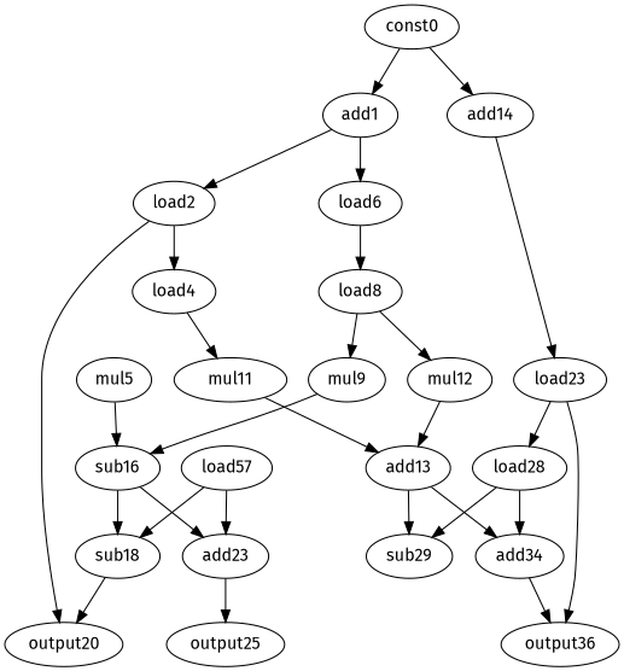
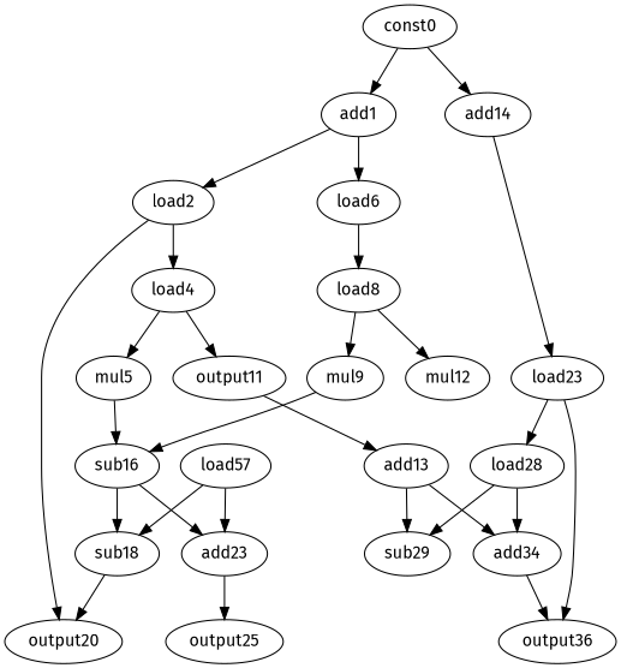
  digraph {
    fontname="Fira Sans"
    node [fontname="Fira Sans" opcode=load]
    edge [fontname="Fira Sans" operand=0]
    const0 [const_value=" 0" opcode=const]
    add1 [opcode=add]
    add14 [opcode=add]
    load2
    load6
    n6 [label=load23]
    load4
    output20 [opcode=output]
    load8
    mul5 [opcode=mul]
-   mul11 [opcode=mul]
+   mul11 [opcode=mul label=output11]
    n12 [label=sub16 opcode=sub]
    add13 [opcode=add]
    sub18 [opcode=sub]
    add23 [opcode=add]
    mul9 [opcode=mul]
    mul12 [opcode=mul]
    output25 [opcode=output]
    sub29 [opcode=sub]
    add34 [opcode=add]
    output36 [opcode=output]
    load28
    n23 [label=load57]
    const0 -> add1
    const0 -> add14
    add1 -> load2
    add1 -> load6
    add14 -> n6
    load2 -> load4
    load2 -> output20
    load6 -> load8
    n6 -> output36
    n6 -> load28
+   load4 -> mul5
    load4 -> mul11
    load8 -> mul9
    load8 -> mul12
    mul5 -> n12
    mul11 -> add13
    n12 -> sub18
    n12 -> add23
    add13 -> sub29
    add13 -> add34
    sub18 -> output20 [operand=1]
    add23 -> output25 [operand=1]
    mul9 -> n12 [operand=1]
-   mul12 -> add13 [operand=1]
    add34 -> output36 [operand=1]
    load28 -> sub29 [operand=1]
    load28 -> add34 [operand=1]
    n23 -> sub18 [operand=1]
    n23 -> add23 [operand=1]
  }
